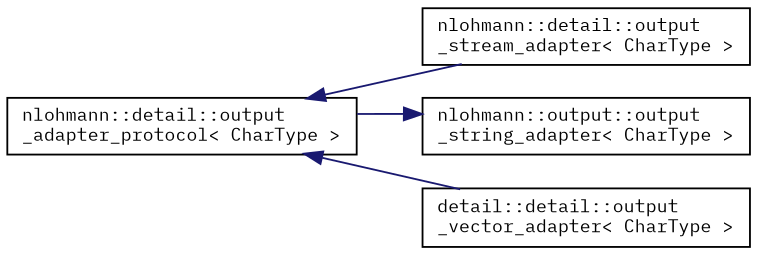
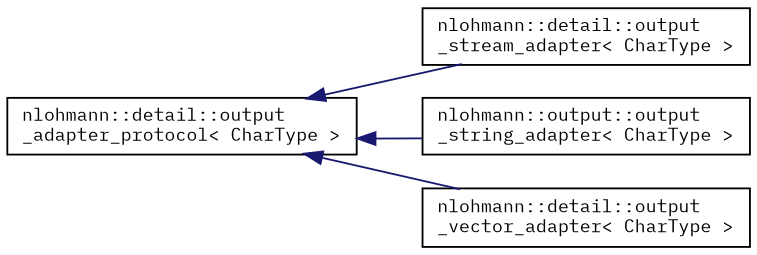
  digraph {
    fontname="IBM Plex Mono"
    rankdir=LR
    node [color=black fillcolor=white fontname="IBM Plex Mono" fontsize=10 shape=record style=filled]
    edge [color=midnightblue dir=back fontname="IBM Plex Mono" fontsize=10 labelfontname=Helvetica labelfontsize=10 style=solid]
    n1 [height=0.2 label="nlohmann::detail::output\l_adapter_protocol\< CharType \>" width=0.4]
    n2 [height=0.2 label="nlohmann::detail::output\l_stream_adapter\< CharType \>" width=0.4]
    n3 [height=0.2 label="nlohmann::output::output\l_string_adapter\< CharType \>" width=0.4]
-   n4 [height=0.2 label="detail::detail::output\l_vector_adapter\< CharType \>" width=0.4]
+   n4 [height=0.2 label="nlohmann::detail::output\l_vector_adapter\< CharType \>" width=0.4]
    n1 -> n2
-   n3 -> n1
+   n1 -> n3
    n1 -> n4
  }
